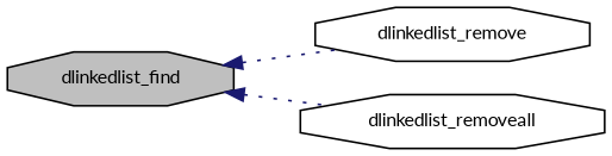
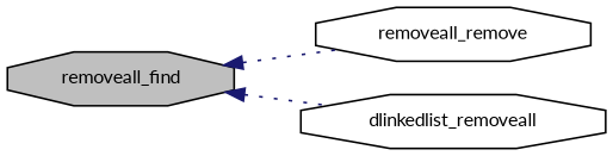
  digraph {
    fontname=Lato
    rankdir=LR
    node [color=black fillcolor=white fontname=Lato fontsize=10 shape=octagon style=filled]
    edge [color=midnightblue dir=back fontname=Lato fontsize=10 labelfontname=Helvetica labelfontsize=10 style=dotted]
-   n1 [fillcolor=grey75 fontcolor=black height=0.2 label=dlinkedlist_find width=0.4]
-   n2 [height=0.2 label=dlinkedlist_remove width=0.4]
+   n1 [fillcolor=grey75 fontcolor=black height=0.2 label=removeall_find width=0.4]
+   n2 [height=0.2 label=removeall_remove width=0.4]
    n3 [height=0.2 label=dlinkedlist_removeall width=0.4]
    n1 -> n2
    n1 -> n3
  }
